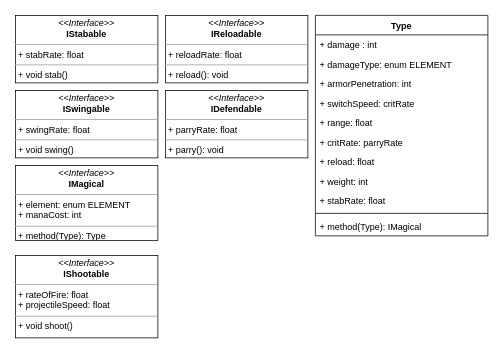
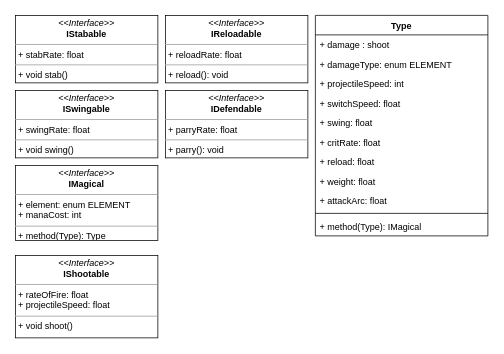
  <mxCell id="0" />
  <mxCell id="1" parent="0" />
  <mxCell id="2" value="Type&#10;" style="swimlane;fontStyle=1;align=center;verticalAlign=top;childLayout=stackLayout;horizontal=1;startSize=26;horizontalStack=0;resizeParent=1;resizeParentMax=0;resizeLast=0;collapsible=1;marginBottom=0;" parent="1" vertex="1"><mxGeometry x="420" y="20" width="230" height="294" as="geometry" /></mxCell>
- <mxCell id="3" value="+ damage : int" style="text;strokeColor=none;fillColor=none;align=left;verticalAlign=top;spacingLeft=4;spacingRight=4;overflow=hidden;rotatable=0;points=[[0,0.5],[1,0.5]];portConstraint=eastwest;" parent="2" vertex="1"><mxGeometry y="26" width="230" height="26" as="geometry" /></mxCell>
+ <mxCell id="3" value="+ damage : shoot" style="text;strokeColor=none;fillColor=none;align=left;verticalAlign=top;spacingLeft=4;spacingRight=4;overflow=hidden;rotatable=0;points=[[0,0.5],[1,0.5]];portConstraint=eastwest;" parent="2" vertex="1"><mxGeometry y="26" width="230" height="26" as="geometry" /></mxCell>
  <mxCell id="4" value="+ damageType: enum ELEMENT&#10;" style="text;strokeColor=none;fillColor=none;align=left;verticalAlign=top;spacingLeft=4;spacingRight=4;overflow=hidden;rotatable=0;points=[[0,0.5],[1,0.5]];portConstraint=eastwest;" parent="2" vertex="1"><mxGeometry y="52" width="230" height="26" as="geometry" /></mxCell>
- <mxCell id="5" value="+ armorPenetration: int" style="text;strokeColor=none;fillColor=none;align=left;verticalAlign=top;spacingLeft=4;spacingRight=4;overflow=hidden;rotatable=0;points=[[0,0.5],[1,0.5]];portConstraint=eastwest;" parent="2" vertex="1"><mxGeometry y="78" width="230" height="26" as="geometry" /></mxCell>
- <mxCell id="6" value="+ switchSpeed: critRate" style="text;strokeColor=none;fillColor=none;align=left;verticalAlign=top;spacingLeft=4;spacingRight=4;overflow=hidden;rotatable=0;points=[[0,0.5],[1,0.5]];portConstraint=eastwest;" parent="2" vertex="1"><mxGeometry y="104" width="230" height="26" as="geometry" /></mxCell>
- <mxCell id="7" value="+ range: float" style="text;strokeColor=none;fillColor=none;align=left;verticalAlign=top;spacingLeft=4;spacingRight=4;overflow=hidden;rotatable=0;points=[[0,0.5],[1,0.5]];portConstraint=eastwest;" parent="2" vertex="1"><mxGeometry y="130" width="230" height="26" as="geometry" /></mxCell>
- <mxCell id="8" value="+ critRate: parryRate" style="text;strokeColor=none;fillColor=none;align=left;verticalAlign=top;spacingLeft=4;spacingRight=4;overflow=hidden;rotatable=0;points=[[0,0.5],[1,0.5]];portConstraint=eastwest;" parent="2" vertex="1"><mxGeometry y="156" width="230" height="26" as="geometry" /></mxCell>
+ <mxCell id="5" value="+ projectileSpeed: int" style="text;strokeColor=none;fillColor=none;align=left;verticalAlign=top;spacingLeft=4;spacingRight=4;overflow=hidden;rotatable=0;points=[[0,0.5],[1,0.5]];portConstraint=eastwest;" parent="2" vertex="1"><mxGeometry y="78" width="230" height="26" as="geometry" /></mxCell>
+ <mxCell id="6" value="+ switchSpeed: float" style="text;strokeColor=none;fillColor=none;align=left;verticalAlign=top;spacingLeft=4;spacingRight=4;overflow=hidden;rotatable=0;points=[[0,0.5],[1,0.5]];portConstraint=eastwest;" parent="2" vertex="1"><mxGeometry y="104" width="230" height="26" as="geometry" /></mxCell>
+ <mxCell id="7" value="+ swing: float" style="text;strokeColor=none;fillColor=none;align=left;verticalAlign=top;spacingLeft=4;spacingRight=4;overflow=hidden;rotatable=0;points=[[0,0.5],[1,0.5]];portConstraint=eastwest;" parent="2" vertex="1"><mxGeometry y="130" width="230" height="26" as="geometry" /></mxCell>
+ <mxCell id="8" value="+ critRate: float" style="text;strokeColor=none;fillColor=none;align=left;verticalAlign=top;spacingLeft=4;spacingRight=4;overflow=hidden;rotatable=0;points=[[0,0.5],[1,0.5]];portConstraint=eastwest;" parent="2" vertex="1"><mxGeometry y="156" width="230" height="26" as="geometry" /></mxCell>
  <mxCell id="9" value="+ reload: float" style="text;strokeColor=none;fillColor=none;align=left;verticalAlign=top;spacingLeft=4;spacingRight=4;overflow=hidden;rotatable=0;points=[[0,0.5],[1,0.5]];portConstraint=eastwest;" parent="2" vertex="1"><mxGeometry y="182" width="230" height="26" as="geometry" /></mxCell>
- <mxCell id="10" value="+ weight: int" style="text;strokeColor=none;fillColor=none;align=left;verticalAlign=top;spacingLeft=4;spacingRight=4;overflow=hidden;rotatable=0;points=[[0,0.5],[1,0.5]];portConstraint=eastwest;" parent="2" vertex="1"><mxGeometry y="208" width="230" height="26" as="geometry" /></mxCell>
- <mxCell id="11" value="+ stabRate: float" style="text;strokeColor=none;fillColor=none;align=left;verticalAlign=top;spacingLeft=4;spacingRight=4;overflow=hidden;rotatable=0;points=[[0,0.5],[1,0.5]];portConstraint=eastwest;" parent="2" vertex="1"><mxGeometry y="234" width="230" height="26" as="geometry" /></mxCell>
+ <mxCell id="10" value="+ weight: float" style="text;strokeColor=none;fillColor=none;align=left;verticalAlign=top;spacingLeft=4;spacingRight=4;overflow=hidden;rotatable=0;points=[[0,0.5],[1,0.5]];portConstraint=eastwest;" parent="2" vertex="1"><mxGeometry y="208" width="230" height="26" as="geometry" /></mxCell>
+ <mxCell id="11" value="+ attackArc: float" style="text;strokeColor=none;fillColor=none;align=left;verticalAlign=top;spacingLeft=4;spacingRight=4;overflow=hidden;rotatable=0;points=[[0,0.5],[1,0.5]];portConstraint=eastwest;" parent="2" vertex="1"><mxGeometry y="234" width="230" height="26" as="geometry" /></mxCell>
  <mxCell id="12" value="" style="line;strokeWidth=1;fillColor=none;align=left;verticalAlign=middle;spacingTop=-1;spacingLeft=3;spacingRight=3;rotatable=0;labelPosition=right;points=[];portConstraint=eastwest;" parent="2" vertex="1"><mxGeometry y="260" width="230" height="8" as="geometry" /></mxCell>
  <mxCell id="13" value="+ method(Type): IMagical" style="text;strokeColor=none;fillColor=none;align=left;verticalAlign=top;spacingLeft=4;spacingRight=4;overflow=hidden;rotatable=0;points=[[0,0.5],[1,0.5]];portConstraint=eastwest;" parent="2" vertex="1"><mxGeometry y="268" width="230" height="26" as="geometry" /></mxCell>
  <mxCell id="14" value="&lt;p style=&quot;margin: 0px ; margin-top: 4px ; text-align: center&quot;&gt;&lt;i&gt;&amp;lt;&amp;lt;Interface&amp;gt;&amp;gt;&lt;/i&gt;&lt;br&gt;&lt;b&gt;IMagical&lt;/b&gt;&lt;/p&gt;&lt;hr size=&quot;1&quot;&gt;&lt;p style=&quot;margin: 0px ; margin-left: 4px&quot;&gt;+ element: enum ELEMENT&lt;/p&gt;&lt;p style=&quot;margin: 0px ; margin-left: 4px&quot;&gt;+ manaCost: int&lt;/p&gt;&lt;hr size=&quot;1&quot;&gt;&lt;p style=&quot;margin: 0px ; margin-left: 4px&quot;&gt;+ method(Type): Type&lt;br&gt;&lt;/p&gt;" style="verticalAlign=top;align=left;overflow=fill;fontSize=12;fontFamily=Helvetica;html=1;" parent="1" vertex="1"><mxGeometry x="20" y="220" width="190" height="100" as="geometry" /></mxCell>
  <mxCell id="15" value="&lt;p style=&quot;margin: 0px ; margin-top: 4px ; text-align: center&quot;&gt;&lt;i&gt;&amp;lt;&amp;lt;Interface&amp;gt;&amp;gt;&lt;/i&gt;&lt;br&gt;&lt;b&gt;ISwingable&lt;/b&gt;&lt;/p&gt;&lt;hr size=&quot;1&quot;&gt;&lt;p style=&quot;margin: 0px ; margin-left: 4px&quot;&gt;+ swingRate: float&lt;/p&gt;&lt;hr size=&quot;1&quot;&gt;&lt;p style=&quot;margin: 0px ; margin-left: 4px&quot;&gt;+ void swing()&lt;/p&gt;" style="verticalAlign=top;align=left;overflow=fill;fontSize=12;fontFamily=Helvetica;html=1;" parent="1" vertex="1"><mxGeometry x="20" y="120" width="190" height="90" as="geometry" /></mxCell>
  <mxCell id="16" value="&lt;p style=&quot;margin: 0px ; margin-top: 4px ; text-align: center&quot;&gt;&lt;i&gt;&amp;lt;&amp;lt;Interface&amp;gt;&amp;gt;&lt;/i&gt;&lt;br&gt;&lt;b&gt;IDefendable&lt;/b&gt;&lt;/p&gt;&lt;hr size=&quot;1&quot;&gt;&lt;p style=&quot;margin: 0px ; margin-left: 4px&quot;&gt;+ parryRate: float&lt;/p&gt;&lt;hr size=&quot;1&quot;&gt;&lt;p style=&quot;margin: 0px ; margin-left: 4px&quot;&gt;+ parry(): void&lt;/p&gt;" style="verticalAlign=top;align=left;overflow=fill;fontSize=12;fontFamily=Helvetica;html=1;" parent="1" vertex="1"><mxGeometry x="220" y="120" width="190" height="90" as="geometry" /></mxCell>
  <mxCell id="17" value="&lt;p style=&quot;margin: 0px ; margin-top: 4px ; text-align: center&quot;&gt;&lt;i&gt;&amp;lt;&amp;lt;Interface&amp;gt;&amp;gt;&lt;/i&gt;&lt;br&gt;&lt;b&gt;IShootable&lt;/b&gt;&lt;/p&gt;&lt;hr size=&quot;1&quot;&gt;&lt;p style=&quot;margin: 0px ; margin-left: 4px&quot;&gt;+ rateOfFire: float&lt;/p&gt;&lt;p style=&quot;margin: 0px ; margin-left: 4px&quot;&gt;+ projectileSpeed: float&lt;/p&gt;&lt;hr size=&quot;1&quot;&gt;&lt;p style=&quot;margin: 0px ; margin-left: 4px&quot;&gt;+ void shoot()&lt;/p&gt;" style="verticalAlign=top;align=left;overflow=fill;fontSize=12;fontFamily=Helvetica;html=1;" parent="1" vertex="1"><mxGeometry x="20" y="340" width="190" height="110" as="geometry" /></mxCell>
  <mxCell id="18" value="&lt;p style=&quot;margin: 0px ; margin-top: 4px ; text-align: center&quot;&gt;&lt;i&gt;&amp;lt;&amp;lt;Interface&amp;gt;&amp;gt;&lt;/i&gt;&lt;br&gt;&lt;b&gt;IReloadable&lt;/b&gt;&lt;/p&gt;&lt;hr size=&quot;1&quot;&gt;&lt;p style=&quot;margin: 0px ; margin-left: 4px&quot;&gt;+ reloadRate: float&lt;/p&gt;&lt;hr size=&quot;1&quot;&gt;&lt;p style=&quot;margin: 0px ; margin-left: 4px&quot;&gt;+ reload(): void&lt;/p&gt;" style="verticalAlign=top;align=left;overflow=fill;fontSize=12;fontFamily=Helvetica;html=1;" parent="1" vertex="1"><mxGeometry x="220" y="20" width="190" height="90" as="geometry" /></mxCell>
  <mxCell id="19" value="&lt;p style=&quot;margin: 0px ; margin-top: 4px ; text-align: center&quot;&gt;&lt;i&gt;&amp;lt;&amp;lt;Interface&amp;gt;&amp;gt;&lt;/i&gt;&lt;br&gt;&lt;b&gt;IStabable&lt;/b&gt;&lt;/p&gt;&lt;hr size=&quot;1&quot;&gt;&lt;p style=&quot;margin: 0px ; margin-left: 4px&quot;&gt;+ stabRate: float&lt;/p&gt;&lt;hr size=&quot;1&quot;&gt;&lt;p style=&quot;margin: 0px ; margin-left: 4px&quot;&gt;+ void stab()&lt;/p&gt;" style="verticalAlign=top;align=left;overflow=fill;fontSize=12;fontFamily=Helvetica;html=1;" parent="1" vertex="1"><mxGeometry x="20" y="20" width="190" height="90" as="geometry" /></mxCell>
